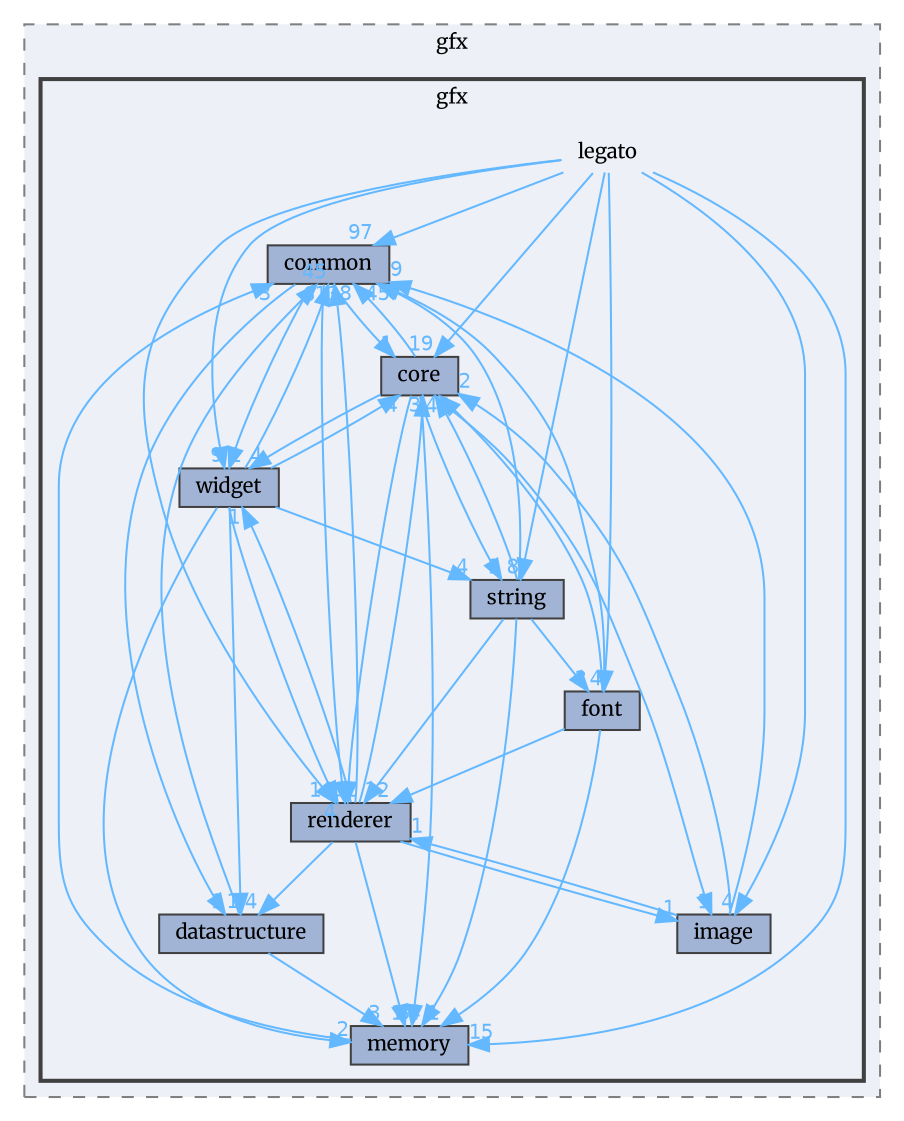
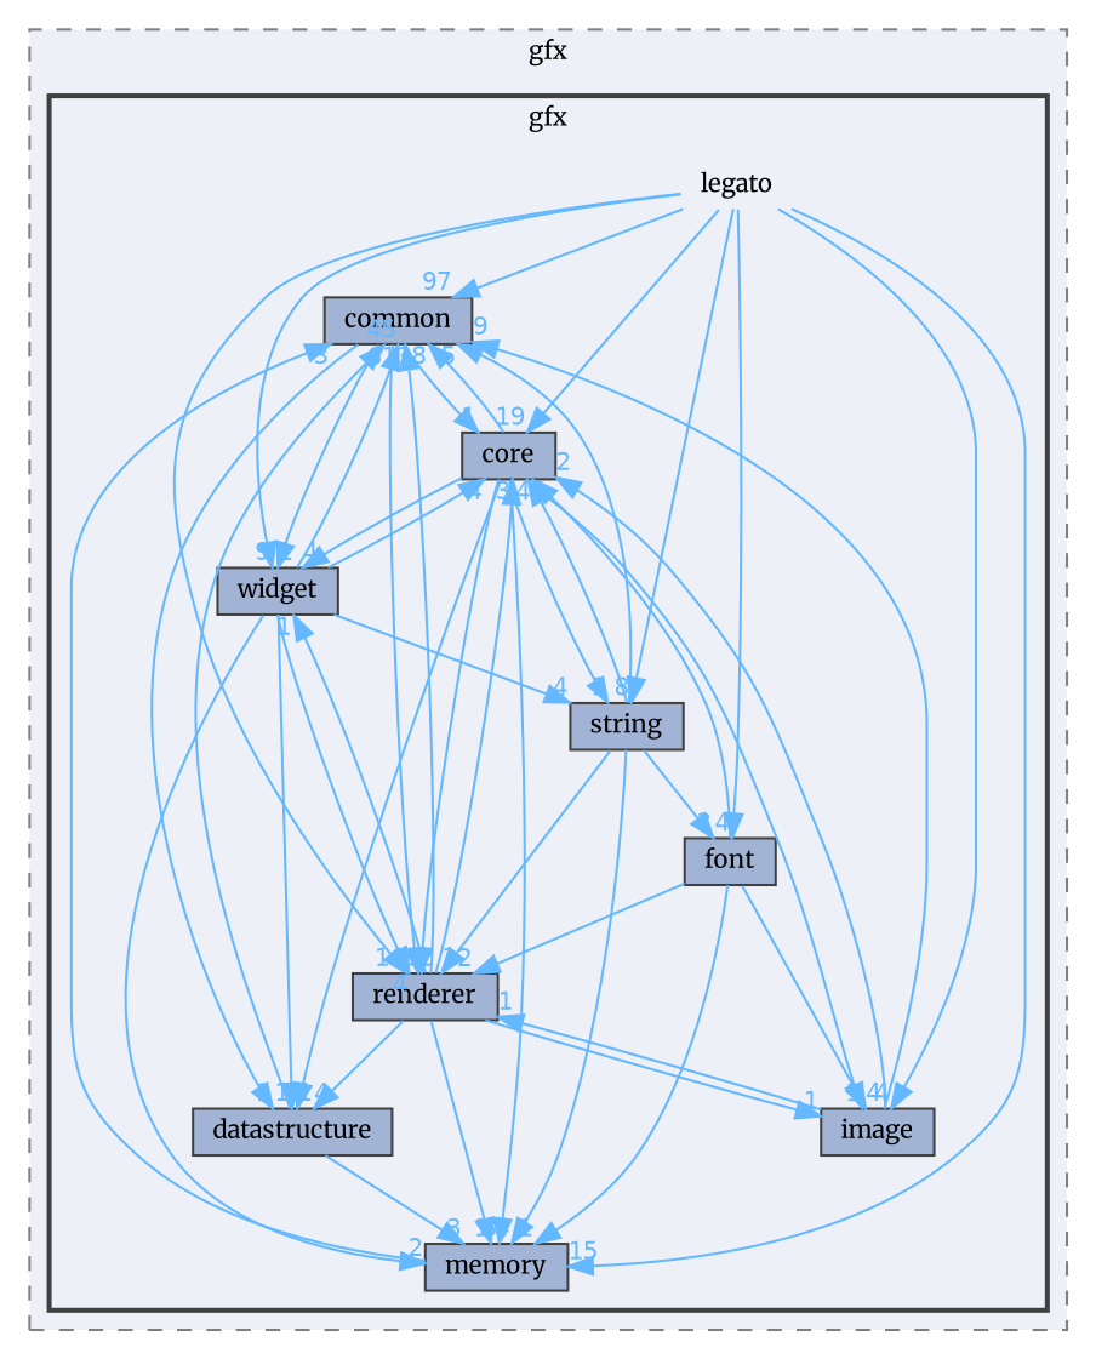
  digraph {
    compound=true
    fontname=Merriweather
    node [fontname=Merriweather fontsize=10 shape=box color=grey25 fillcolor="#a2b4d6" style=filled]
    edge [color=steelblue1 fontcolor=steelblue1 fontname=Merriweather fontsize=10 headlabel=1 labeldistance=1.5 labelfontname=Helvetica labelfontsize=10]
    n1 [height=0.2 label=legato shape=plaintext width=0.4 color="" fillcolor="" style=""]
    n2 [height=0.2 label=common width=0.4]
    n3 [height=0.2 label=core width=0.4]
    n4 [height=0.2 label=datastructure width=0.4]
    n5 [height=0.2 label=font width=0.4]
    n6 [height=0.2 label=image width=0.4]
    n7 [height=0.2 label=memory width=0.4]
    n8 [height=0.2 label=renderer width=0.4]
    n9 [height=0.2 label=string width=0.4]
    n10 [height=0.2 label=widget width=0.4]
    subgraph cluster_1 {
      bgcolor="#edf0f7"
      fontsize=10
      label=gfx
      pencolor=grey50
      style="filled,dashed"
      subgraph cluster_2 {
        bgcolor="#edf0f7"
        fontsize=10
        label=gfx
        pencolor=grey25
        style="filled,bold"
        n1
        n2
        n3
        n4
        n5
        n6
        n7
        n8
        n9
        n10
      }
    }
    n1 -> n2 [headlabel=97]
    n1 -> n3 [headlabel=19]
    n1 -> n5 [headlabel=4]
    n1 -> n6 [headlabel=4]
    n1 -> n7 [headlabel=15]
    n1 -> n8 [headlabel=14]
    n1 -> n9 [headlabel=8]
    n1 -> n10 [headlabel=9]
    n2 -> n3
    n2 -> n4
    n2 -> n8 [headlabel=2]
    n2 -> n10
    n3 -> n2 [headlabel=8]
+   n3 -> n4
    n3 -> n6
    n3 -> n7 [headlabel=3]
    n3 -> n8 [headlabel=3]
    n3 -> n9
    n3 -> n10 [headlabel=4]
    n4 -> n2 [headlabel=6]
    n4 -> n7 [headlabel=3]
-   n5 -> n2 [headlabel=4]
+   n5 -> n6 [headlabel=4]
    n5 -> n3
    n5 -> n7
    n5 -> n8 [headlabel=2]
    n6 -> n2 [headlabel=9]
    n6 -> n3 [headlabel=2]
    n6 -> n8
    n7 -> n2 [headlabel=3]
    n8 -> n2 [headlabel=13]
    n8 -> n3 [headlabel=3]
    n8 -> n4 [headlabel=4]
    n8 -> n6
    n8 -> n7
    n8 -> n10
    n9 -> n2 [headlabel=5]
    n9 -> n3 [headlabel=4]
    n9 -> n5 [headlabel=3]
    n9 -> n7 [headlabel=4]
    n9 -> n8
    n10 -> n2 [headlabel=45]
    n10 -> n3 [headlabel=4]
    n10 -> n4
    n10 -> n7 [headlabel=2]
    n10 -> n8 [headlabel=4]
    n10 -> n9 [headlabel=4]
  }
